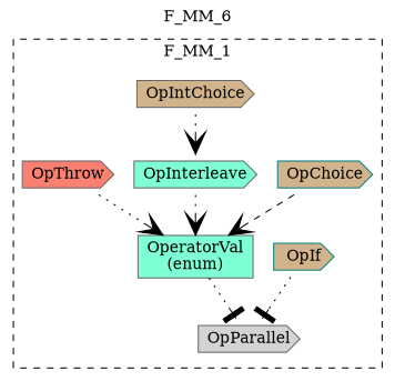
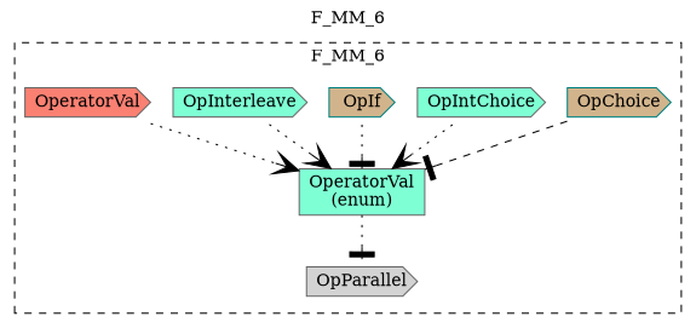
  digraph {
    label=F_MM_6
    labelfontsize=12
    labelloc=tl
    node [color=gray40 fillcolor=tan shape=cds style=filled]
    edge [arrowhead=vee arrowsize=2.0 style=dotted]
    n1 [fillcolor=aquamarine label="OperatorVal\l(enum)" shape=record]
    n2 [color=teal label=OpChoice]
-   n3 [label=OpIntChoice]
+   n3 [fillcolor=aquamarine label=OpIntChoice]
    n4 [fillcolor=lightgrey label=OpParallel]
    n5 [color=teal label=OpIf]
    n6 [fillcolor=aquamarine label=OpInterleave]
-   n7 [fillcolor=salmon label=OpThrow]
+   n7 [fillcolor=salmon label=OperatorVal]
    subgraph cluster_1 {
-     label=F_MM_1
      style=dashed
      n1
      n2
      n3
      n4
      n5
      n6
      n7
    }
    n1 -> n4 [arrowhead=tee]
-   n2 -> n1 [style=dashed]
-   n3 -> n6
-   n5 -> n4 [arrowhead=tee]
+   n2 -> n1 [arrowhead=tee style=dashed]
+   n3 -> n1
+   n5 -> n1 [arrowhead=tee]
    n6 -> n1
    n7 -> n1
  }
